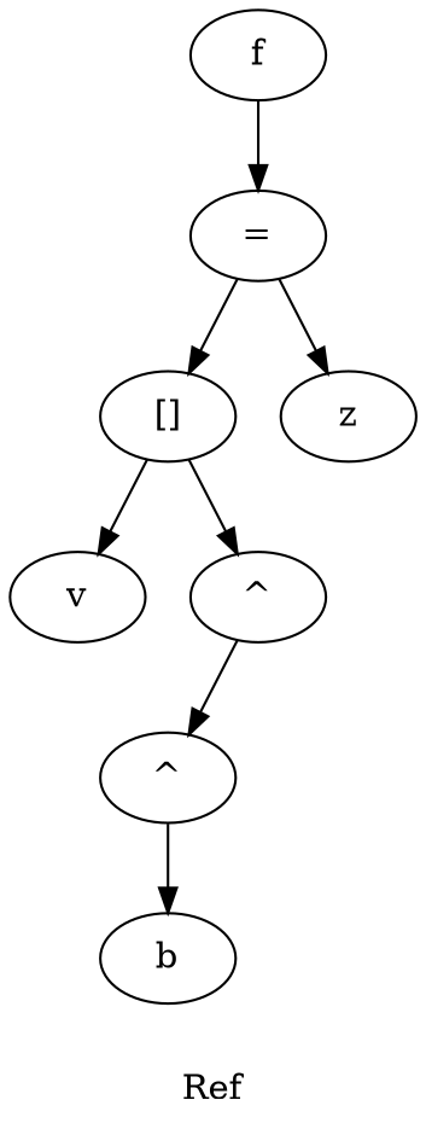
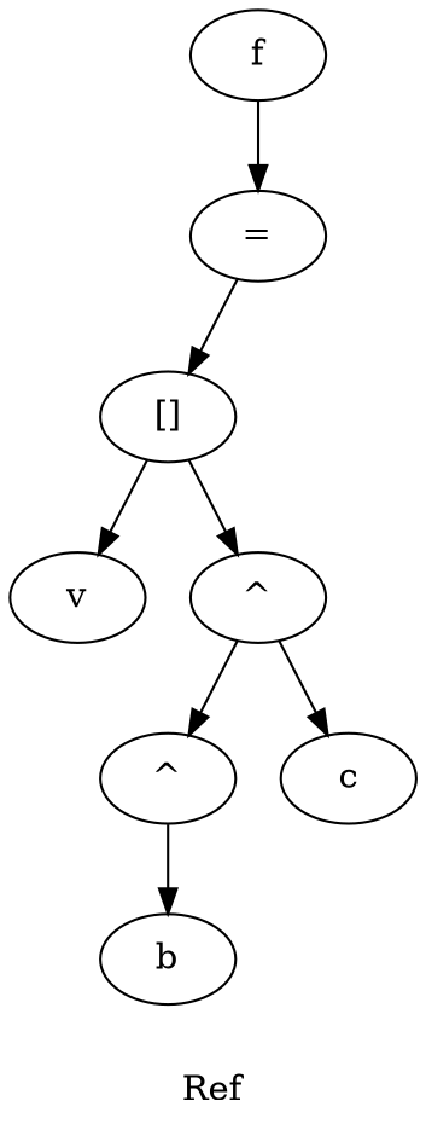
  digraph {
    label=Ref
    n1 [label=f]
    n2 [label="="]
    n3 [label="[]"]
-   n4 [label=z]
    n5 [label=v]
    n6 [label="^"]
    n7 [label="^"]
+   n8 [label=c]
    n9 [label=b]
    n1 -> n2
    n2 -> n3
-   n2 -> n4
    n3 -> n5
    n3 -> n6
    n6 -> n7
+   n6 -> n8
    n7 -> n9
  }
